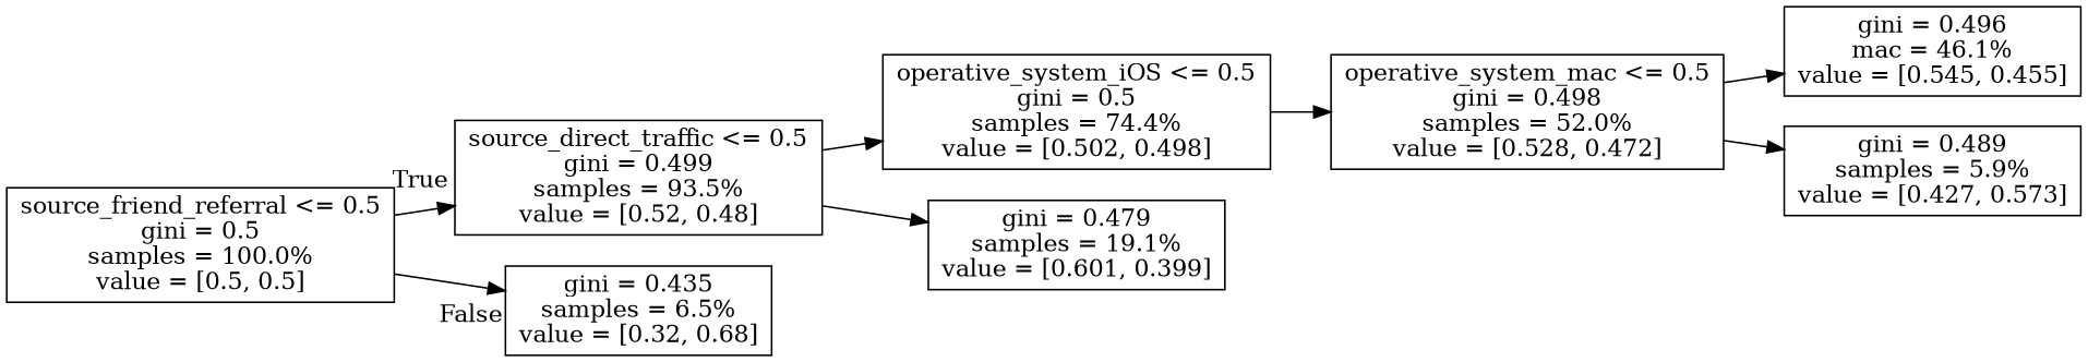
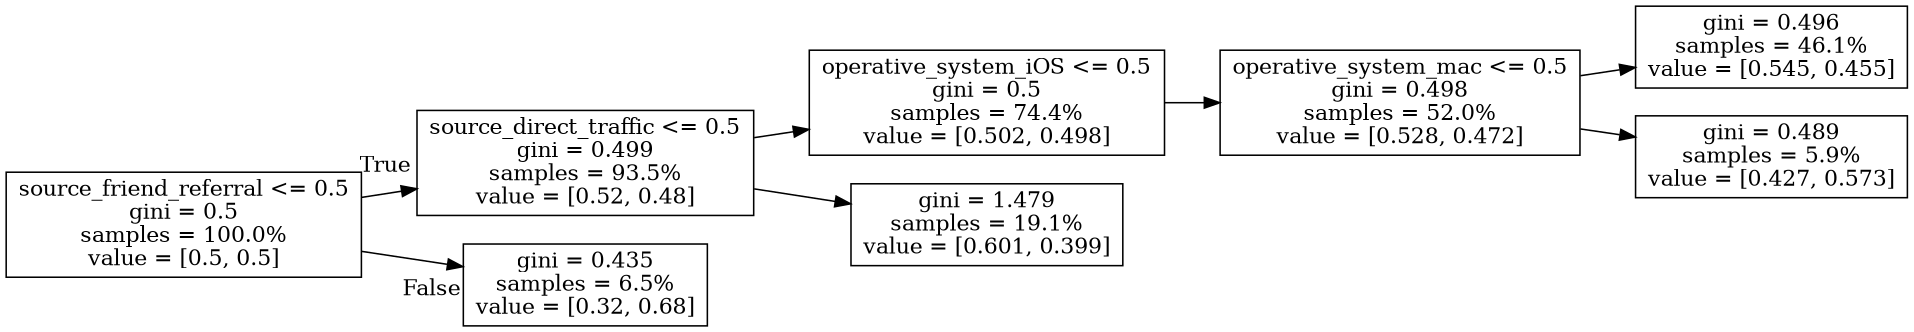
  digraph {
    rankdir=LR
    node [shape=box]
    n1 [label="source_friend_referral <= 0.5\ngini = 0.5\nsamples = 100.0%\nvalue = [0.5, 0.5]"]
    n2 [label="source_direct_traffic <= 0.5\ngini = 0.499\nsamples = 93.5%\nvalue = [0.52, 0.48]"]
    n3 [label="gini = 0.435\nsamples = 6.5%\nvalue = [0.32, 0.68]"]
    n4 [label="operative_system_iOS <= 0.5\ngini = 0.5\nsamples = 74.4%\nvalue = [0.502, 0.498]"]
-   n5 [label="gini = 0.479\nsamples = 19.1%\nvalue = [0.601, 0.399]"]
+   n5 [label="gini = 1.479\nsamples = 19.1%\nvalue = [0.601, 0.399]"]
    n6 [label="operative_system_mac <= 0.5\ngini = 0.498\nsamples = 52.0%\nvalue = [0.528, 0.472]"]
-   n7 [label="gini = 0.496\nmac = 46.1%\nvalue = [0.545, 0.455]"]
+   n7 [label="gini = 0.496\nsamples = 46.1%\nvalue = [0.545, 0.455]"]
    n8 [label="gini = 0.489\nsamples = 5.9%\nvalue = [0.427, 0.573]"]
    n1 -> n2 [headlabel=True labelangle=-45 labeldistance=2.5]
    n1 -> n3 [headlabel=False labelangle=45 labeldistance=2.5]
    n2 -> n4
    n2 -> n5
    n4 -> n6
    n6 -> n7
    n6 -> n8
  }
